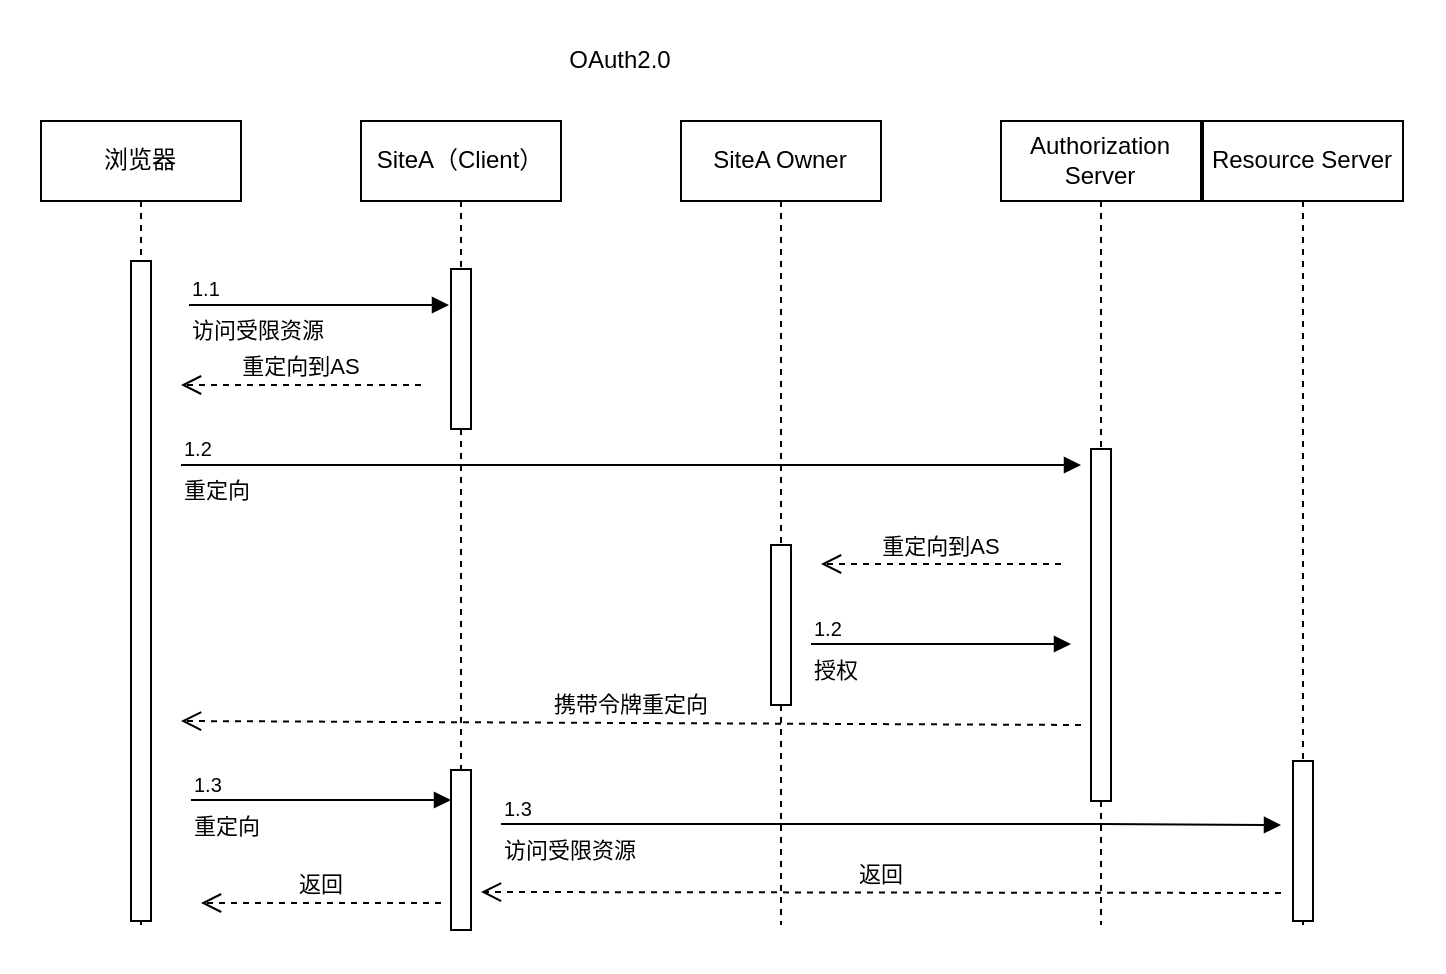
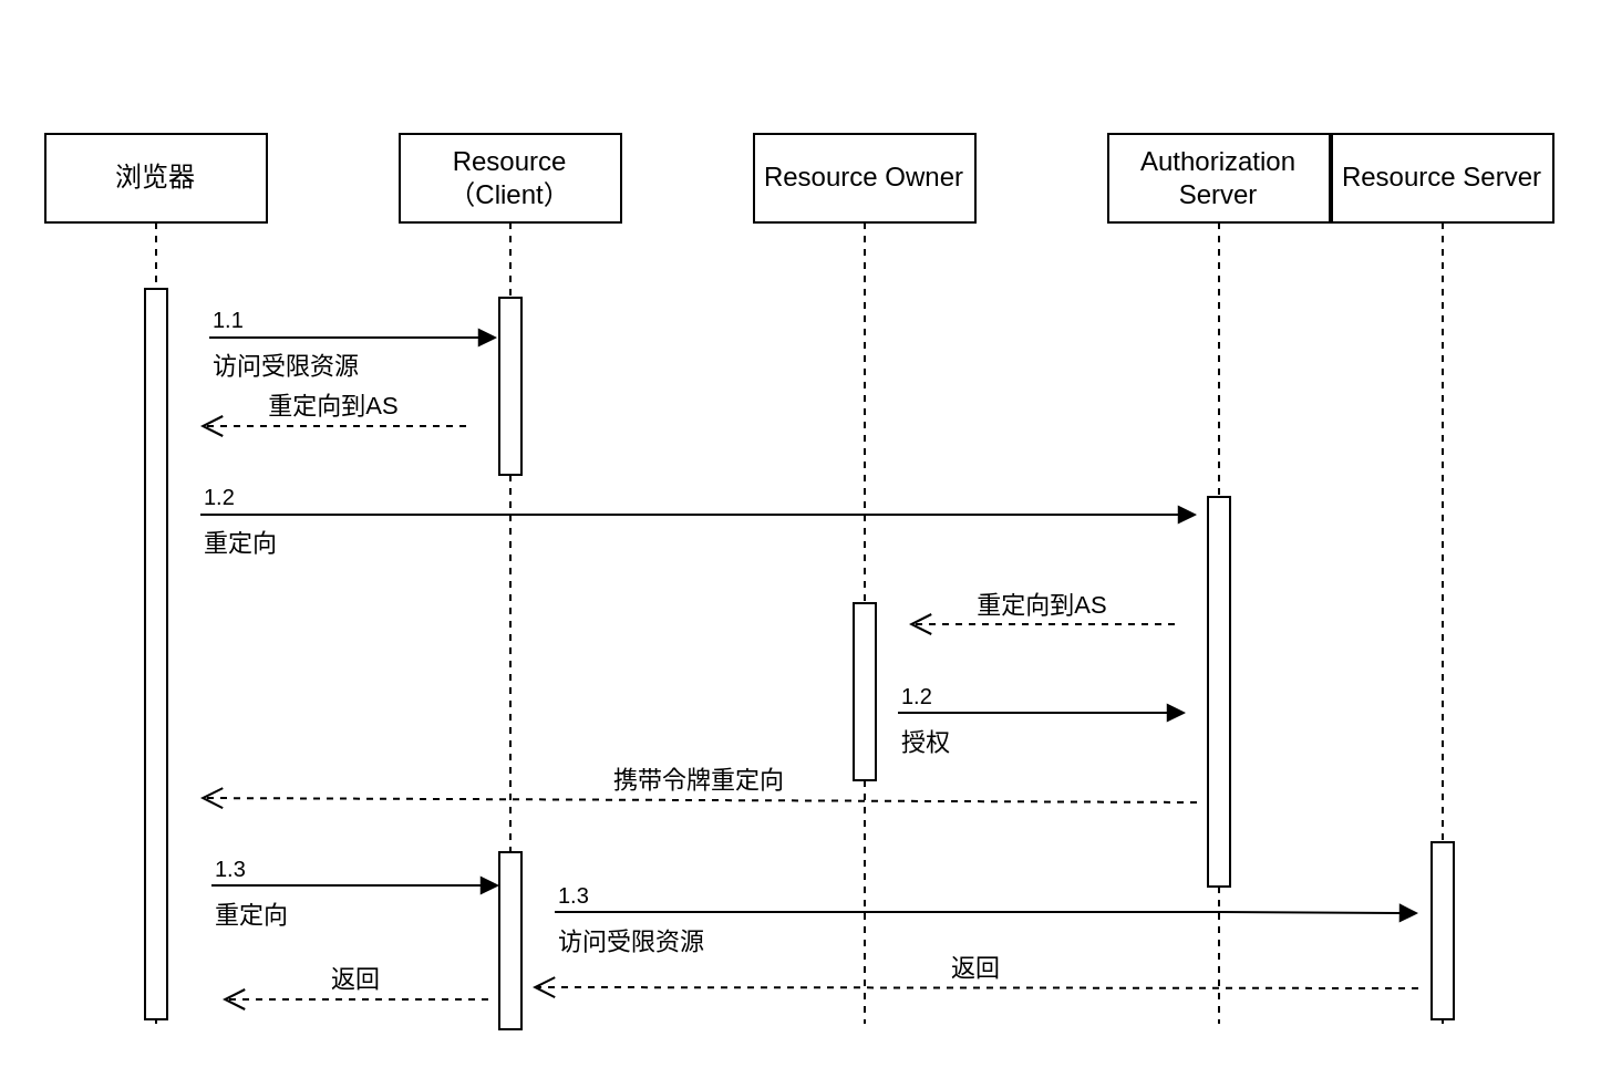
  <mxCell id="0" />
  <mxCell id="1" parent="0" />
  <mxCell id="2" value="" style="group" vertex="1" connectable="0" parent="1"><mxGeometry x="20" y="20" width="681" height="444.5" as="geometry" /></mxCell>
  <mxCell id="3" value="浏览器" style="shape=umlLifeline;perimeter=lifelinePerimeter;whiteSpace=wrap;html=1;container=1;collapsible=0;recursiveResize=0;outlineConnect=0;align=center;" vertex="1" parent="2"><mxGeometry y="40" width="100" height="402" as="geometry" /></mxCell>
  <mxCell id="4" value="" style="html=1;points=[];perimeter=orthogonalPerimeter;align=center;" vertex="1" parent="3"><mxGeometry x="45" y="70" width="10" height="330" as="geometry" /></mxCell>
  <mxCell id="5" value="重定向到AS" style="html=1;verticalAlign=bottom;endArrow=open;dashed=1;endSize=8;" edge="1" parent="3"><mxGeometry relative="1" as="geometry"><mxPoint x="190" y="132" as="sourcePoint" /><mxPoint x="70" y="132" as="targetPoint" /></mxGeometry></mxCell>
- <mxCell id="6" value="SiteA（Client）" style="shape=umlLifeline;perimeter=lifelinePerimeter;whiteSpace=wrap;html=1;container=1;collapsible=0;recursiveResize=0;outlineConnect=0;align=center;" vertex="1" parent="2"><mxGeometry x="160" y="40" width="100" height="404.5" as="geometry" /></mxCell>
+ <mxCell id="6" value="Resource（Client）" style="shape=umlLifeline;perimeter=lifelinePerimeter;whiteSpace=wrap;html=1;container=1;collapsible=0;recursiveResize=0;outlineConnect=0;align=center;" vertex="1" parent="2"><mxGeometry x="160" y="40" width="100" height="404.5" as="geometry" /></mxCell>
  <mxCell id="7" value="" style="html=1;points=[];perimeter=orthogonalPerimeter;align=center;" vertex="1" parent="6"><mxGeometry x="45" y="74" width="10" height="80" as="geometry" /></mxCell>
  <mxCell id="8" value="" style="html=1;points=[];perimeter=orthogonalPerimeter;align=center;" vertex="1" parent="6"><mxGeometry x="45" y="324.5" width="10" height="80" as="geometry" /></mxCell>
- <mxCell id="9" value="SiteA Owner" style="shape=umlLifeline;perimeter=lifelinePerimeter;whiteSpace=wrap;html=1;container=1;collapsible=0;recursiveResize=0;outlineConnect=0;align=center;" vertex="1" parent="2"><mxGeometry x="320" y="40" width="100" height="402" as="geometry" /></mxCell>
+ <mxCell id="9" value="Resource Owner" style="shape=umlLifeline;perimeter=lifelinePerimeter;whiteSpace=wrap;html=1;container=1;collapsible=0;recursiveResize=0;outlineConnect=0;align=center;" vertex="1" parent="2"><mxGeometry x="320" y="40" width="100" height="402" as="geometry" /></mxCell>
  <mxCell id="10" value="" style="html=1;points=[];perimeter=orthogonalPerimeter;align=center;" vertex="1" parent="9"><mxGeometry x="45" y="212" width="10" height="80" as="geometry" /></mxCell>
  <mxCell id="11" value="Authorization Server" style="shape=umlLifeline;perimeter=lifelinePerimeter;whiteSpace=wrap;html=1;container=1;collapsible=0;recursiveResize=0;outlineConnect=0;align=center;" vertex="1" parent="2"><mxGeometry x="480" y="40" width="100" height="402" as="geometry" /></mxCell>
  <mxCell id="12" value="" style="html=1;points=[];perimeter=orthogonalPerimeter;align=center;" vertex="1" parent="11"><mxGeometry x="45" y="164" width="10" height="176" as="geometry" /></mxCell>
  <mxCell id="13" value="Resource Server" style="shape=umlLifeline;perimeter=lifelinePerimeter;whiteSpace=wrap;html=1;container=1;collapsible=0;recursiveResize=0;outlineConnect=0;align=center;" vertex="1" parent="2"><mxGeometry x="581" y="40" width="100" height="402" as="geometry" /></mxCell>
  <mxCell id="14" value="" style="html=1;points=[];perimeter=orthogonalPerimeter;align=center;" vertex="1" parent="13"><mxGeometry x="45" y="320" width="10" height="80" as="geometry" /></mxCell>
  <mxCell id="15" value="重定向" style="endArrow=block;endFill=1;html=1;edgeStyle=orthogonalEdgeStyle;align=left;verticalAlign=top;" edge="1" parent="2"><mxGeometry x="-1" relative="1" as="geometry"><mxPoint x="70" y="212" as="sourcePoint" /><mxPoint x="520" y="212" as="targetPoint" /></mxGeometry></mxCell>
  <mxCell id="16" value="1.2" style="resizable=0;html=1;align=left;verticalAlign=bottom;labelBackgroundColor=#ffffff;fontSize=10;" connectable="0" vertex="1" parent="15"><mxGeometry x="-1" relative="1" as="geometry" /></mxCell>
  <mxCell id="17" value="重定向到AS" style="html=1;verticalAlign=bottom;endArrow=open;dashed=1;endSize=8;" edge="1" parent="2"><mxGeometry relative="1" as="geometry"><mxPoint x="510" y="261.5" as="sourcePoint" /><mxPoint x="390" y="261.5" as="targetPoint" /></mxGeometry></mxCell>
  <mxCell id="18" value="访问受限资源" style="endArrow=block;endFill=1;html=1;edgeStyle=orthogonalEdgeStyle;align=left;verticalAlign=top;" edge="1" parent="2"><mxGeometry x="-1" relative="1" as="geometry"><mxPoint x="74" y="132" as="sourcePoint" /><mxPoint x="204" y="132" as="targetPoint" /></mxGeometry></mxCell>
  <mxCell id="19" value="1.1" style="resizable=0;html=1;align=left;verticalAlign=bottom;labelBackgroundColor=#ffffff;fontSize=10;" connectable="0" vertex="1" parent="18"><mxGeometry x="-1" relative="1" as="geometry" /></mxCell>
  <mxCell id="20" value="授权" style="endArrow=block;endFill=1;html=1;edgeStyle=orthogonalEdgeStyle;align=left;verticalAlign=top;" edge="1" parent="2"><mxGeometry x="-1" relative="1" as="geometry"><mxPoint x="385" y="301.5" as="sourcePoint" /><mxPoint x="515" y="301.5" as="targetPoint" /></mxGeometry></mxCell>
  <mxCell id="21" value="1.2" style="resizable=0;html=1;align=left;verticalAlign=bottom;labelBackgroundColor=#ffffff;fontSize=10;" connectable="0" vertex="1" parent="20"><mxGeometry x="-1" relative="1" as="geometry" /></mxCell>
  <mxCell id="22" value="携带令牌重定向" style="html=1;verticalAlign=bottom;endArrow=open;dashed=1;endSize=8;" edge="1" parent="2"><mxGeometry relative="1" as="geometry"><mxPoint x="520" y="342" as="sourcePoint" /><mxPoint x="70" y="340" as="targetPoint" /></mxGeometry></mxCell>
  <mxCell id="23" value="重定向" style="endArrow=block;endFill=1;html=1;edgeStyle=orthogonalEdgeStyle;align=left;verticalAlign=top;" edge="1" parent="2"><mxGeometry x="-1" relative="1" as="geometry"><mxPoint x="75" y="379.5" as="sourcePoint" /><mxPoint x="205" y="379.5" as="targetPoint" /></mxGeometry></mxCell>
  <mxCell id="24" value="1.3" style="resizable=0;html=1;align=left;verticalAlign=bottom;labelBackgroundColor=#ffffff;fontSize=10;" connectable="0" vertex="1" parent="23"><mxGeometry x="-1" relative="1" as="geometry" /></mxCell>
  <mxCell id="25" value="访问受限资源" style="endArrow=block;endFill=1;html=1;edgeStyle=orthogonalEdgeStyle;align=left;verticalAlign=top;" edge="1" parent="2"><mxGeometry x="-1" relative="1" as="geometry"><mxPoint x="230" y="391.5" as="sourcePoint" /><mxPoint x="620" y="392" as="targetPoint" /><Array as="points"><mxPoint x="520" y="392" /><mxPoint x="520" y="392" /></Array></mxGeometry></mxCell>
  <mxCell id="26" value="1.3" style="resizable=0;html=1;align=left;verticalAlign=bottom;labelBackgroundColor=#ffffff;fontSize=10;" connectable="0" vertex="1" parent="25"><mxGeometry x="-1" relative="1" as="geometry" /></mxCell>
  <mxCell id="27" value="返回" style="html=1;verticalAlign=bottom;endArrow=open;dashed=1;endSize=8;" edge="1" parent="2"><mxGeometry relative="1" as="geometry"><mxPoint x="620" y="426" as="sourcePoint" /><mxPoint x="220" y="425.5" as="targetPoint" /></mxGeometry></mxCell>
  <mxCell id="28" value="返回" style="html=1;verticalAlign=bottom;endArrow=open;dashed=1;endSize=8;" edge="1" parent="2"><mxGeometry relative="1" as="geometry"><mxPoint x="200" y="431" as="sourcePoint" /><mxPoint x="80" y="431" as="targetPoint" /></mxGeometry></mxCell>
- <mxCell id="29" value="OAuth2.0" style="text;html=1;strokeColor=none;fillColor=none;align=center;verticalAlign=middle;whiteSpace=wrap;rounded=0;" vertex="1" parent="2"><mxGeometry x="270" width="40" height="20" as="geometry" /></mxCell>
